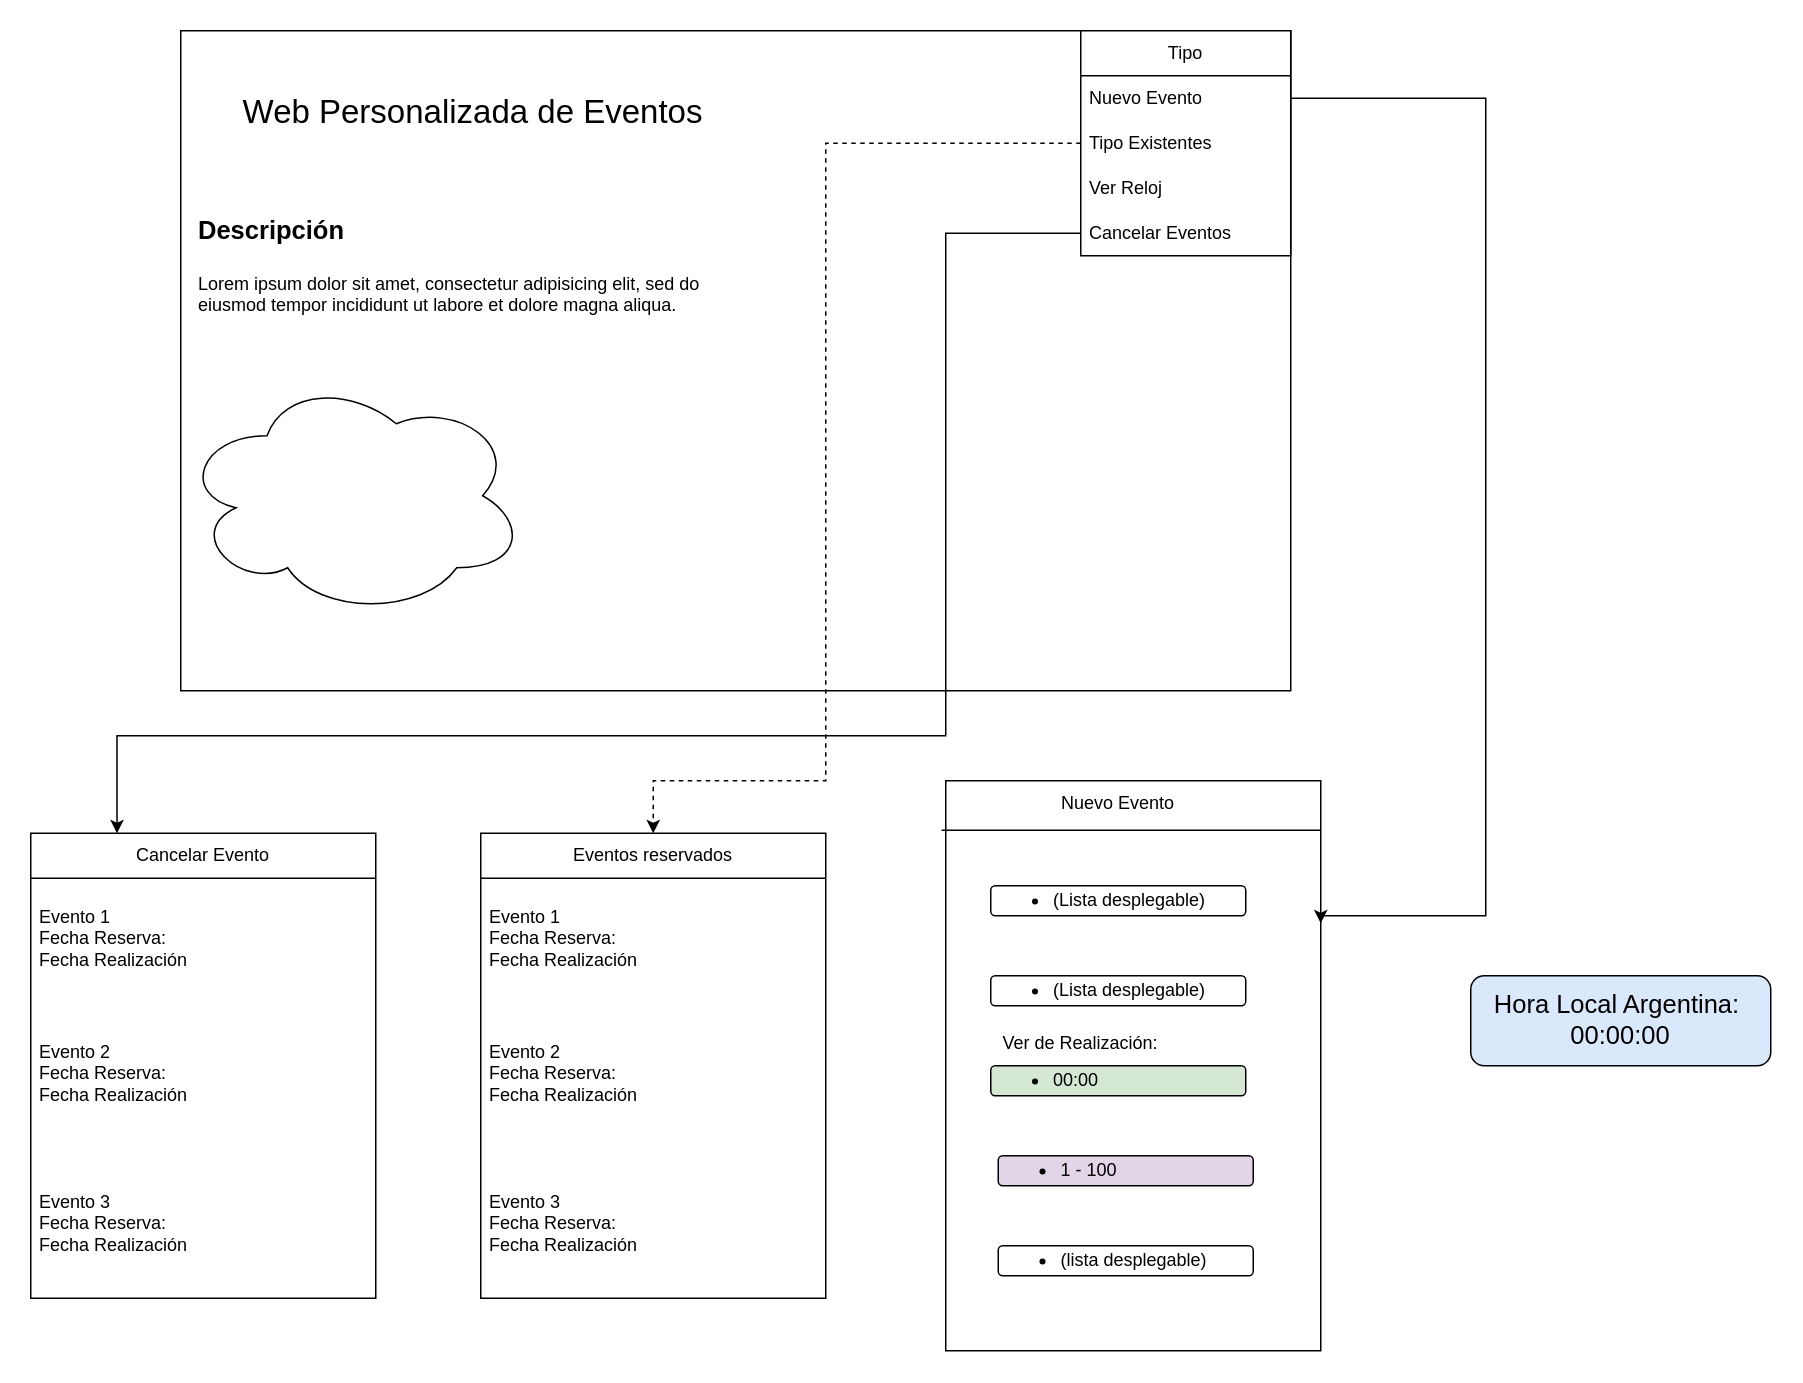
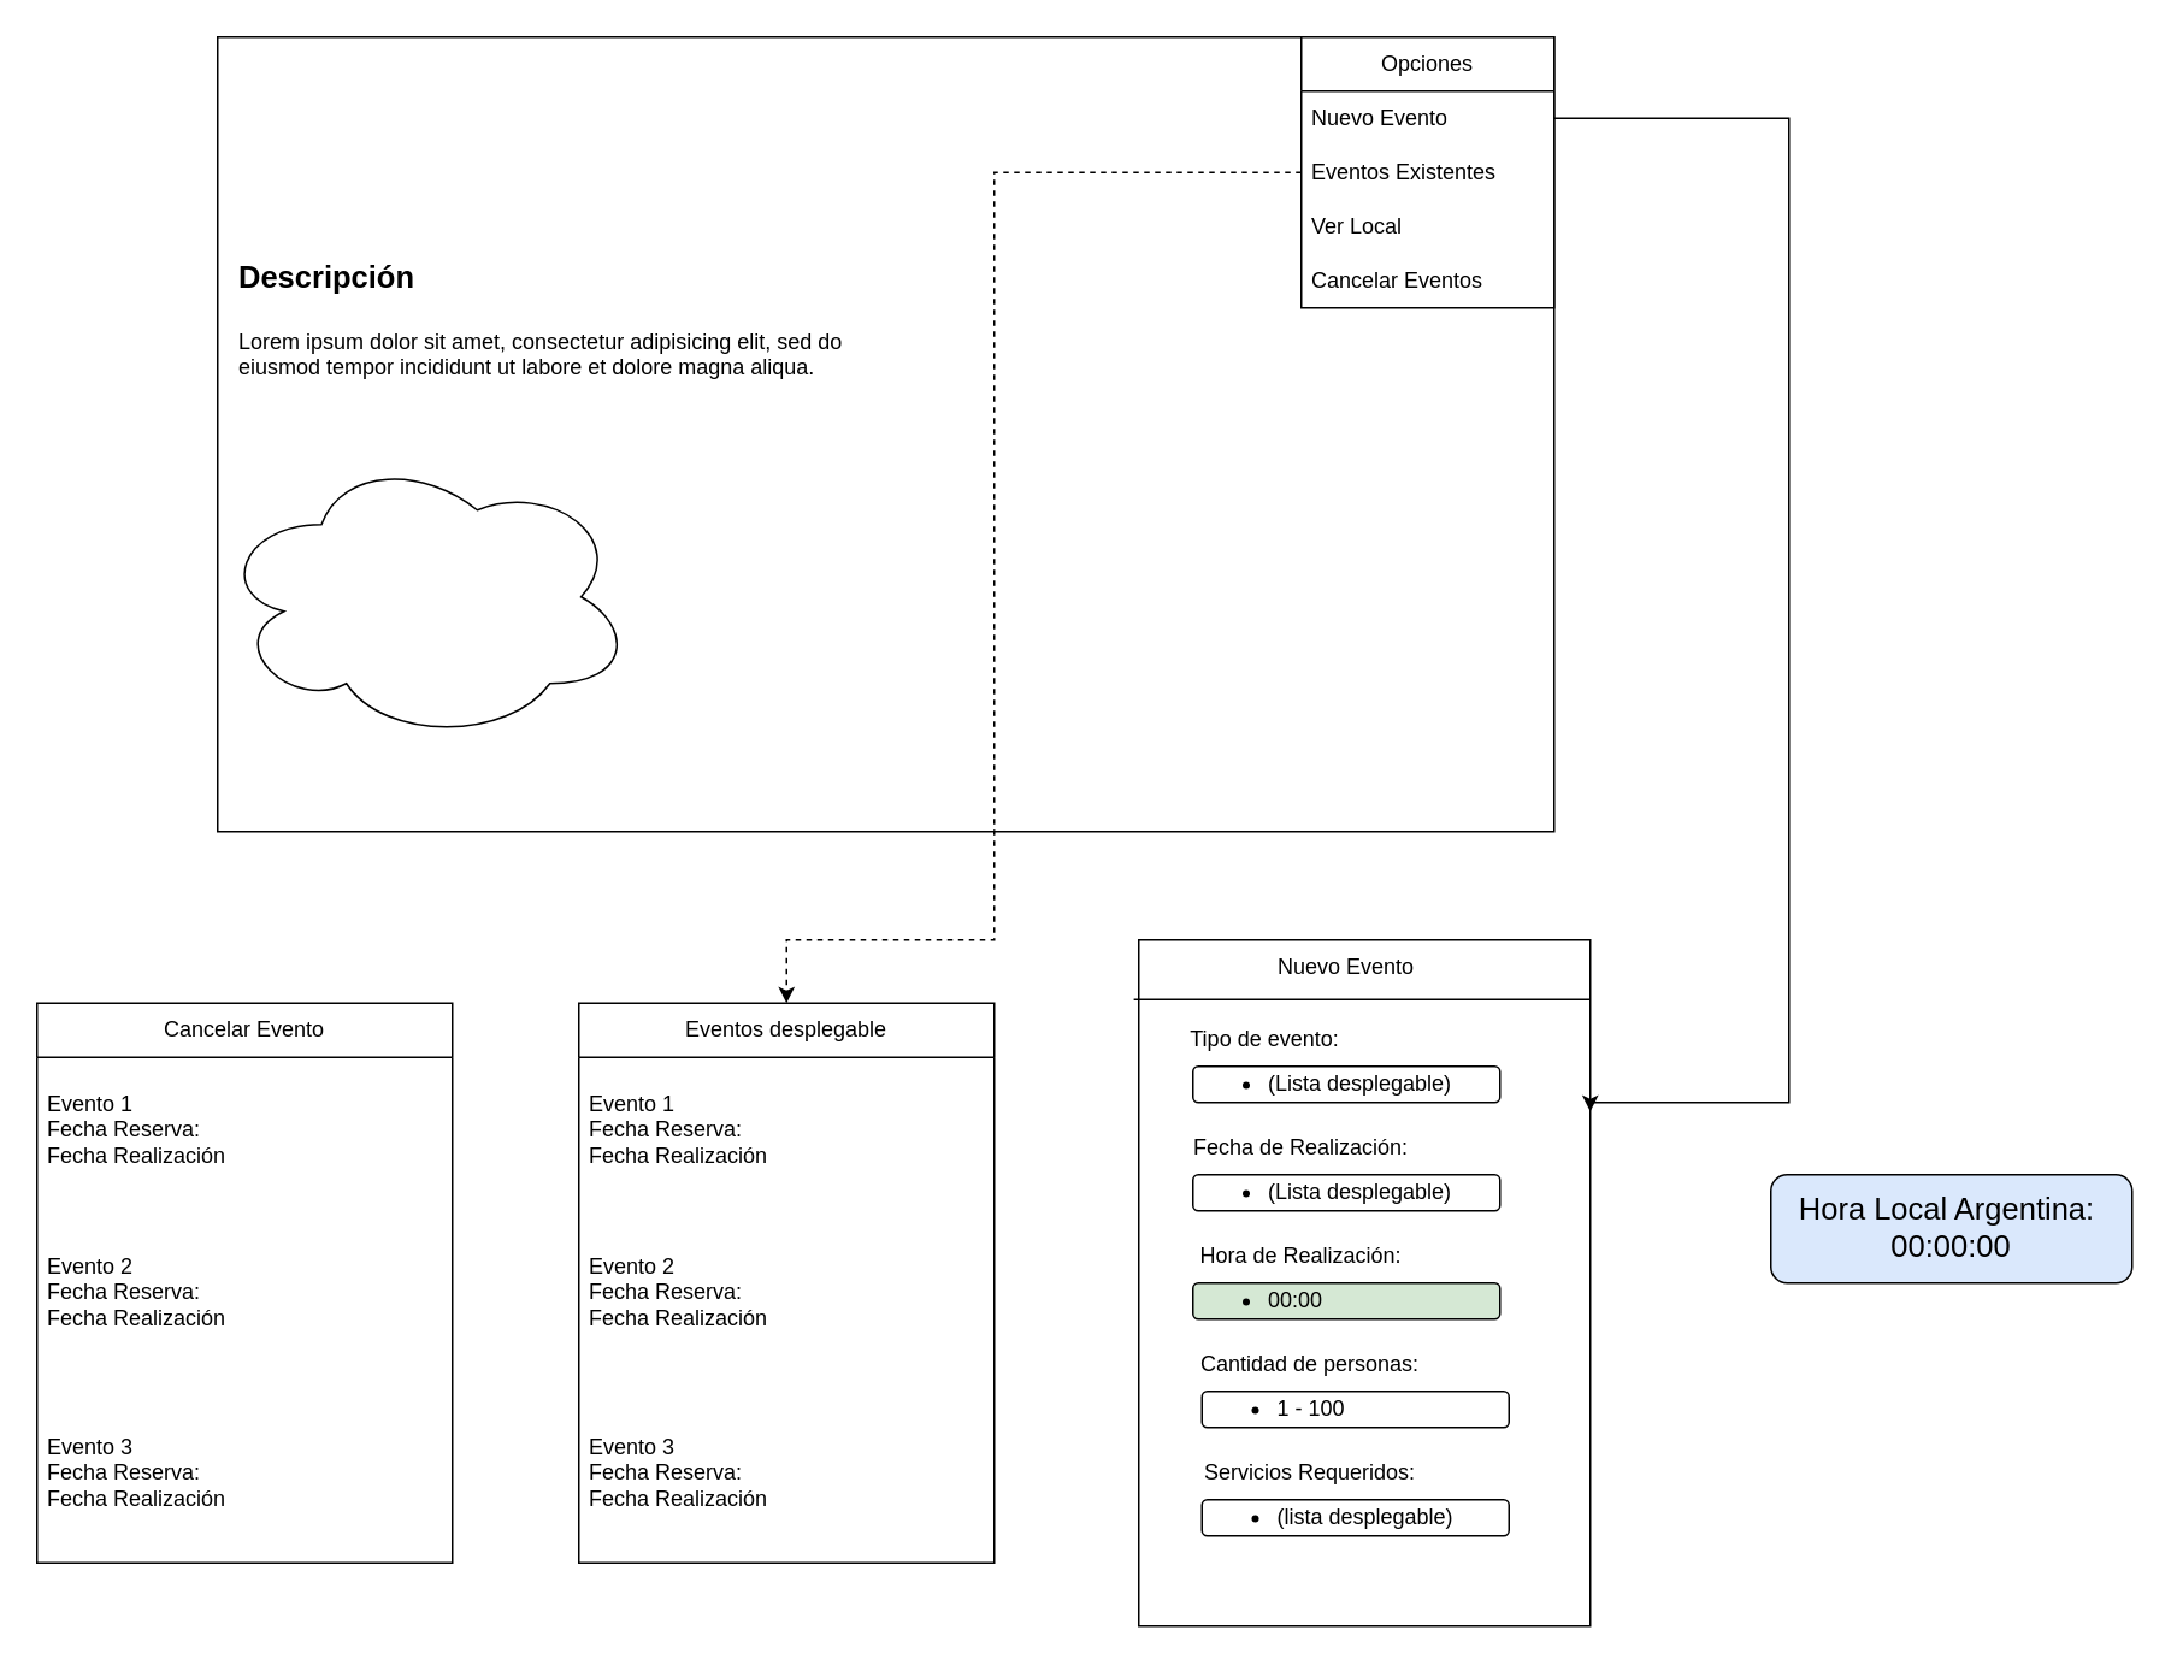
  <mxCell id="0" />
  <mxCell id="1" parent="0" />
  <mxCell id="2" value="" style="rounded=0;whiteSpace=wrap;html=1;" parent="1" vertex="1"><mxGeometry x="120" y="20" width="740" height="440" as="geometry" /></mxCell>
- <mxCell id="3" value="&lt;font style=&quot;font-size: 22px;&quot;&gt;Web Personalizada de Eventos&lt;/font&gt;" style="text;html=1;align=center;verticalAlign=middle;whiteSpace=wrap;rounded=0;" parent="1" vertex="1"><mxGeometry x="120" y="20" width="390" height="110" as="geometry" /></mxCell>
- <mxCell id="4" value="Tipo" style="swimlane;fontStyle=0;childLayout=stackLayout;horizontal=1;startSize=30;horizontalStack=0;resizeParent=1;resizeParentMax=0;resizeLast=0;collapsible=1;marginBottom=0;whiteSpace=wrap;html=1;" parent="1" vertex="1"><mxGeometry x="720" y="20" width="140" height="150" as="geometry" /></mxCell>
+ <mxCell id="4" value="Opciones" style="swimlane;fontStyle=0;childLayout=stackLayout;horizontal=1;startSize=30;horizontalStack=0;resizeParent=1;resizeParentMax=0;resizeLast=0;collapsible=1;marginBottom=0;whiteSpace=wrap;html=1;" parent="1" vertex="1"><mxGeometry x="720" y="20" width="140" height="150" as="geometry" /></mxCell>
  <mxCell id="5" value="Nuevo Evento" style="text;strokeColor=none;fillColor=none;align=left;verticalAlign=middle;spacingLeft=4;spacingRight=4;overflow=hidden;points=[[0,0.5],[1,0.5]];portConstraint=eastwest;rotatable=0;whiteSpace=wrap;html=1;" parent="4" vertex="1"><mxGeometry y="30" width="140" height="30" as="geometry" /></mxCell>
- <mxCell id="6" value="Tipo Existentes" style="text;strokeColor=none;fillColor=none;align=left;verticalAlign=middle;spacingLeft=4;spacingRight=4;overflow=hidden;points=[[0,0.5],[1,0.5]];portConstraint=eastwest;rotatable=0;whiteSpace=wrap;html=1;" parent="4" vertex="1"><mxGeometry y="60" width="140" height="30" as="geometry" /></mxCell>
- <mxCell id="7" value="Ver Reloj" style="text;strokeColor=none;fillColor=none;align=left;verticalAlign=middle;spacingLeft=4;spacingRight=4;overflow=hidden;points=[[0,0.5],[1,0.5]];portConstraint=eastwest;rotatable=0;whiteSpace=wrap;html=1;" parent="4" vertex="1"><mxGeometry y="90" width="140" height="30" as="geometry" /></mxCell>
+ <mxCell id="6" value="Eventos Existentes" style="text;strokeColor=none;fillColor=none;align=left;verticalAlign=middle;spacingLeft=4;spacingRight=4;overflow=hidden;points=[[0,0.5],[1,0.5]];portConstraint=eastwest;rotatable=0;whiteSpace=wrap;html=1;" parent="4" vertex="1"><mxGeometry y="60" width="140" height="30" as="geometry" /></mxCell>
+ <mxCell id="7" value="Ver Local" style="text;strokeColor=none;fillColor=none;align=left;verticalAlign=middle;spacingLeft=4;spacingRight=4;overflow=hidden;points=[[0,0.5],[1,0.5]];portConstraint=eastwest;rotatable=0;whiteSpace=wrap;html=1;" parent="4" vertex="1"><mxGeometry y="90" width="140" height="30" as="geometry" /></mxCell>
  <mxCell id="8" value="Cancelar Eventos" style="text;strokeColor=none;fillColor=none;align=left;verticalAlign=middle;spacingLeft=4;spacingRight=4;overflow=hidden;points=[[0,0.5],[1,0.5]];portConstraint=eastwest;rotatable=0;whiteSpace=wrap;html=1;" parent="4" vertex="1"><mxGeometry y="120" width="140" height="30" as="geometry" /></mxCell>
  <mxCell id="9" value="" style="rounded=0;whiteSpace=wrap;html=1;" parent="1" vertex="1"><mxGeometry x="630" y="520" width="250" height="380" as="geometry" /></mxCell>
  <mxCell id="10" value="Nuevo Evento" style="text;html=1;align=center;verticalAlign=middle;whiteSpace=wrap;rounded=0;" parent="1" vertex="1"><mxGeometry x="690" y="520" width="110" height="30" as="geometry" /></mxCell>
+ <mxCell id="11" value="Tipo de evento:" style="text;html=1;align=center;verticalAlign=middle;whiteSpace=wrap;rounded=0;" parent="1" vertex="1"><mxGeometry x="630" y="560" width="140" height="30" as="geometry" /></mxCell>
  <mxCell id="12" value="&lt;ul&gt;&lt;li&gt;(Lista desplegable)&lt;/li&gt;&lt;/ul&gt;" style="rounded=1;whiteSpace=wrap;html=1;align=left;" parent="1" vertex="1"><mxGeometry x="660" y="590" width="170" height="20" as="geometry" /></mxCell>
+ <mxCell id="13" value="Fecha de Realización:" style="text;html=1;align=center;verticalAlign=middle;whiteSpace=wrap;rounded=0;" parent="1" vertex="1"><mxGeometry x="650" y="620" width="140" height="30" as="geometry" /></mxCell>
  <mxCell id="14" value="&lt;ul&gt;&lt;li&gt;(Lista desplegable)&lt;/li&gt;&lt;/ul&gt;" style="rounded=1;whiteSpace=wrap;html=1;align=left;" parent="1" vertex="1"><mxGeometry x="660" y="650" width="170" height="20" as="geometry" /></mxCell>
- <mxCell id="15" value="Ver de Realización:" style="text;html=1;align=center;verticalAlign=middle;whiteSpace=wrap;rounded=0;" parent="1" vertex="1"><mxGeometry x="650" y="680" width="140" height="30" as="geometry" /></mxCell>
+ <mxCell id="15" value="Hora de Realización:" style="text;html=1;align=center;verticalAlign=middle;whiteSpace=wrap;rounded=0;" parent="1" vertex="1"><mxGeometry x="650" y="680" width="140" height="30" as="geometry" /></mxCell>
  <mxCell id="16" value="&lt;ul&gt;&lt;li&gt;00:00&lt;/li&gt;&lt;/ul&gt;" style="rounded=1;whiteSpace=wrap;html=1;align=left;fillColor=#d5e8d4;" parent="1" vertex="1"><mxGeometry x="660" y="710" width="170" height="20" as="geometry" /></mxCell>
  <mxCell id="17" value="" style="endArrow=none;html=1;rounded=0;exitX=-0.011;exitY=0.087;exitDx=0;exitDy=0;exitPerimeter=0;" parent="1" source="9" edge="1"><mxGeometry width="50" height="50" relative="1" as="geometry"><mxPoint x="550" y="660" as="sourcePoint" /><mxPoint x="880" y="553" as="targetPoint" /></mxGeometry></mxCell>
  <mxCell id="18" style="edgeStyle=orthogonalEdgeStyle;rounded=0;orthogonalLoop=1;jettySize=auto;html=1;exitX=1;exitY=0.5;exitDx=0;exitDy=0;entryX=1;entryY=0.25;entryDx=0;entryDy=0;" parent="1" source="5" target="9" edge="1"><mxGeometry relative="1" as="geometry"><Array as="points"><mxPoint x="990" y="65" /><mxPoint x="990" y="610" /><mxPoint x="880" y="610" /></Array></mxGeometry></mxCell>
- <mxCell id="20" value="&lt;ul&gt;&lt;li&gt;1 - 100&lt;/li&gt;&lt;/ul&gt;" style="rounded=1;whiteSpace=wrap;html=1;align=left;fillColor=#e1d5e7;" parent="1" vertex="1"><mxGeometry x="665" y="770" width="170" height="20" as="geometry" /></mxCell>
+ <mxCell id="19" value="Cantidad de personas:" style="text;html=1;align=center;verticalAlign=middle;whiteSpace=wrap;rounded=0;" parent="1" vertex="1"><mxGeometry x="655" y="740" width="140" height="30" as="geometry" /></mxCell>
+ <mxCell id="20" value="&lt;ul&gt;&lt;li&gt;1 - 100&lt;/li&gt;&lt;/ul&gt;" style="rounded=1;whiteSpace=wrap;html=1;align=left;" parent="1" vertex="1"><mxGeometry x="665" y="770" width="170" height="20" as="geometry" /></mxCell>
+ <mxCell id="21" value="Servicios Requeridos:" style="text;html=1;align=center;verticalAlign=middle;whiteSpace=wrap;rounded=0;" parent="1" vertex="1"><mxGeometry x="655" y="800" width="140" height="30" as="geometry" /></mxCell>
  <mxCell id="22" value="&lt;ul&gt;&lt;li&gt;(lista desplegable)&lt;/li&gt;&lt;/ul&gt;" style="rounded=1;whiteSpace=wrap;html=1;align=left;" parent="1" vertex="1"><mxGeometry x="665" y="830" width="170" height="20" as="geometry" /></mxCell>
- <mxCell id="23" value="Eventos reservados" style="swimlane;fontStyle=0;childLayout=stackLayout;horizontal=1;startSize=30;horizontalStack=0;resizeParent=1;resizeParentMax=0;resizeLast=0;collapsible=1;marginBottom=0;whiteSpace=wrap;html=1;" parent="1" vertex="1"><mxGeometry x="320" y="555" width="230" height="310" as="geometry" /></mxCell>
+ <mxCell id="23" value="Eventos desplegable" style="swimlane;fontStyle=0;childLayout=stackLayout;horizontal=1;startSize=30;horizontalStack=0;resizeParent=1;resizeParentMax=0;resizeLast=0;collapsible=1;marginBottom=0;whiteSpace=wrap;html=1;" parent="1" vertex="1"><mxGeometry x="320" y="555" width="230" height="310" as="geometry" /></mxCell>
  <mxCell id="24" value="Evento 1&lt;br&gt;Fecha Reserva:&amp;nbsp;&amp;nbsp;&lt;br&gt;Fecha Realización" style="text;strokeColor=none;fillColor=none;align=left;verticalAlign=middle;spacingLeft=4;spacingRight=4;overflow=hidden;points=[[0,0.5],[1,0.5]];portConstraint=eastwest;rotatable=0;whiteSpace=wrap;html=1;" parent="23" vertex="1"><mxGeometry y="30" width="230" height="80" as="geometry" /></mxCell>
  <mxCell id="25" value="Evento 2&lt;br&gt;Fecha Reserva:&amp;nbsp;&amp;nbsp;&lt;br&gt;Fecha Realización" style="text;strokeColor=none;fillColor=none;align=left;verticalAlign=middle;spacingLeft=4;spacingRight=4;overflow=hidden;points=[[0,0.5],[1,0.5]];portConstraint=eastwest;rotatable=0;whiteSpace=wrap;html=1;" parent="23" vertex="1"><mxGeometry y="110" width="230" height="100" as="geometry" /></mxCell>
  <mxCell id="26" value="Evento 3&lt;br&gt;Fecha Reserva:&amp;nbsp;&amp;nbsp;&lt;br&gt;Fecha Realización" style="text;strokeColor=none;fillColor=none;align=left;verticalAlign=middle;spacingLeft=4;spacingRight=4;overflow=hidden;points=[[0,0.5],[1,0.5]];portConstraint=eastwest;rotatable=0;whiteSpace=wrap;html=1;" parent="23" vertex="1"><mxGeometry y="210" width="230" height="100" as="geometry" /></mxCell>
  <mxCell id="27" style="edgeStyle=orthogonalEdgeStyle;rounded=0;orthogonalLoop=1;jettySize=auto;html=1;exitX=0;exitY=0.5;exitDx=0;exitDy=0;entryX=0.5;entryY=0;entryDx=0;entryDy=0;dashed=1;" parent="1" source="6" target="23" edge="1"><mxGeometry relative="1" as="geometry"><Array as="points"><mxPoint x="550" y="95" /><mxPoint x="550" y="520" /><mxPoint x="435" y="520" /></Array></mxGeometry></mxCell>
  <mxCell id="28" value="&lt;div&gt;&lt;font style=&quot;font-size: 17px;&quot;&gt;Hora Local Argentina:&amp;nbsp;&lt;/font&gt;&lt;/div&gt;&lt;font style=&quot;font-size: 17px;&quot;&gt;00:00:00&lt;/font&gt;" style="rounded=1;whiteSpace=wrap;html=1;fillColor=#dae8fc;" parent="1" vertex="1"><mxGeometry x="980" y="650" width="200" height="60" as="geometry" /></mxCell>
  <mxCell id="29" value="&lt;h1 style=&quot;margin-top: 0px;&quot;&gt;&lt;font style=&quot;font-size: 17px;&quot;&gt;Descripción&lt;/font&gt;&lt;/h1&gt;&lt;p&gt;Lorem ipsum dolor sit amet, consectetur adipisicing elit, sed do eiusmod tempor incididunt ut labore et dolore magna aliqua.&lt;/p&gt;" style="text;html=1;whiteSpace=wrap;overflow=hidden;rounded=0;" parent="1" vertex="1"><mxGeometry x="130" y="130" width="350" height="120" as="geometry" /></mxCell>
  <mxCell id="30" value="" style="ellipse;shape=cloud;whiteSpace=wrap;html=1;" parent="1" vertex="1"><mxGeometry x="120" y="250" width="230" height="160" as="geometry" /></mxCell>
  <mxCell id="31" value="Cancelar Evento" style="swimlane;fontStyle=0;childLayout=stackLayout;horizontal=1;startSize=30;horizontalStack=0;resizeParent=1;resizeParentMax=0;resizeLast=0;collapsible=1;marginBottom=0;whiteSpace=wrap;html=1;" parent="1" vertex="1"><mxGeometry y="555" width="230" height="310" as="geometry" x="20" /></mxCell>
  <mxCell id="32" value="Evento 1&lt;br&gt;Fecha Reserva:&amp;nbsp;&amp;nbsp;&lt;br&gt;Fecha Realización" style="text;strokeColor=none;fillColor=none;align=left;verticalAlign=middle;spacingLeft=4;spacingRight=4;overflow=hidden;points=[[0,0.5],[1,0.5]];portConstraint=eastwest;rotatable=0;whiteSpace=wrap;html=1;" parent="31" vertex="1"><mxGeometry y="30" width="230" height="80" as="geometry" /></mxCell>
  <mxCell id="33" value="Evento 2&lt;br&gt;Fecha Reserva:&amp;nbsp;&amp;nbsp;&lt;br&gt;Fecha Realización" style="text;strokeColor=none;fillColor=none;align=left;verticalAlign=middle;spacingLeft=4;spacingRight=4;overflow=hidden;points=[[0,0.5],[1,0.5]];portConstraint=eastwest;rotatable=0;whiteSpace=wrap;html=1;" parent="31" vertex="1"><mxGeometry y="110" width="230" height="100" as="geometry" /></mxCell>
  <mxCell id="34" value="Evento 3&lt;br&gt;Fecha Reserva:&amp;nbsp;&amp;nbsp;&lt;br&gt;Fecha Realización" style="text;strokeColor=none;fillColor=none;align=left;verticalAlign=middle;spacingLeft=4;spacingRight=4;overflow=hidden;points=[[0,0.5],[1,0.5]];portConstraint=eastwest;rotatable=0;whiteSpace=wrap;html=1;" parent="31" vertex="1"><mxGeometry y="210" width="230" height="100" as="geometry" /></mxCell>
- <mxCell id="35" style="edgeStyle=orthogonalEdgeStyle;rounded=0;orthogonalLoop=1;jettySize=auto;html=1;exitX=0;exitY=0.5;exitDx=0;exitDy=0;entryX=0.25;entryY=0;entryDx=0;entryDy=0;" parent="1" source="8" target="31" edge="1"><mxGeometry relative="1" as="geometry"><Array as="points"><mxPoint x="630" y="155" /><mxPoint x="630" y="490" /><mxPoint x="78" y="490" /></Array></mxGeometry></mxCell>
